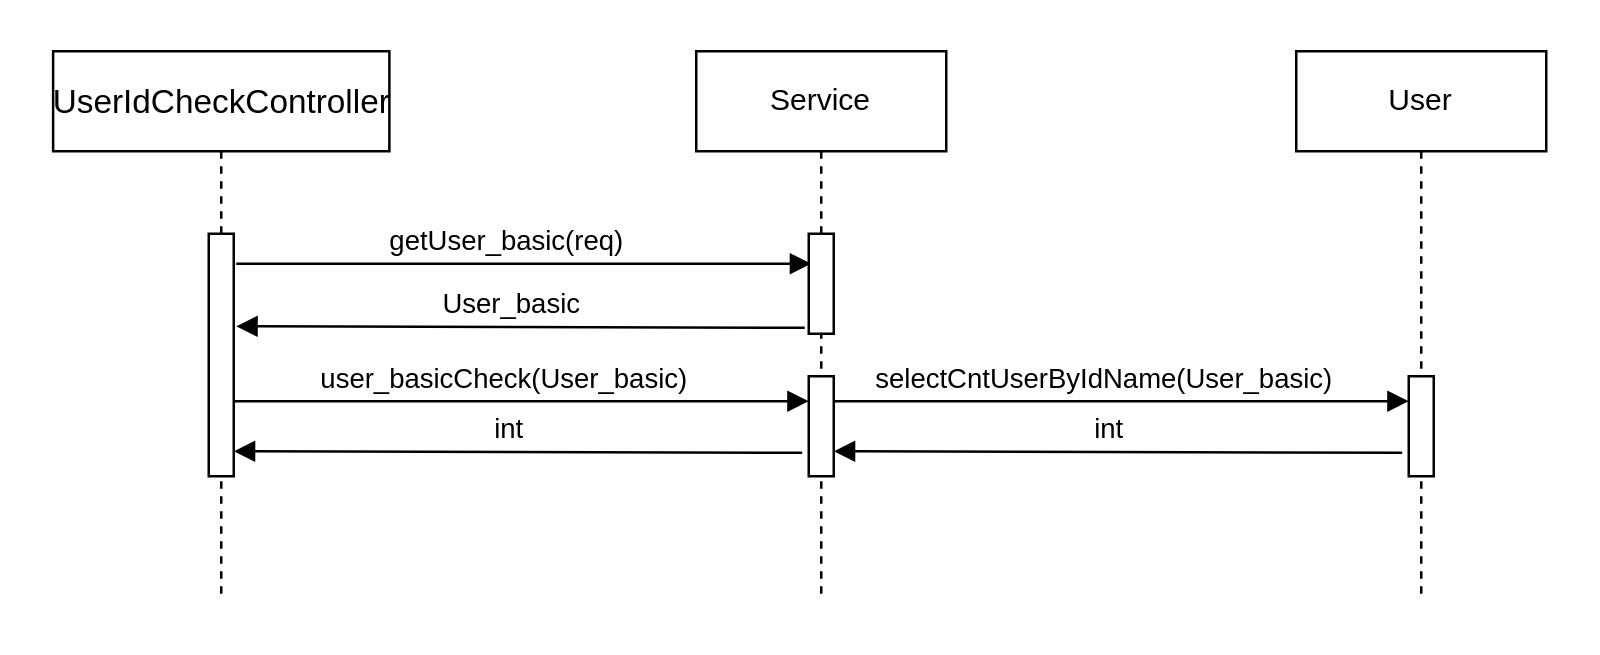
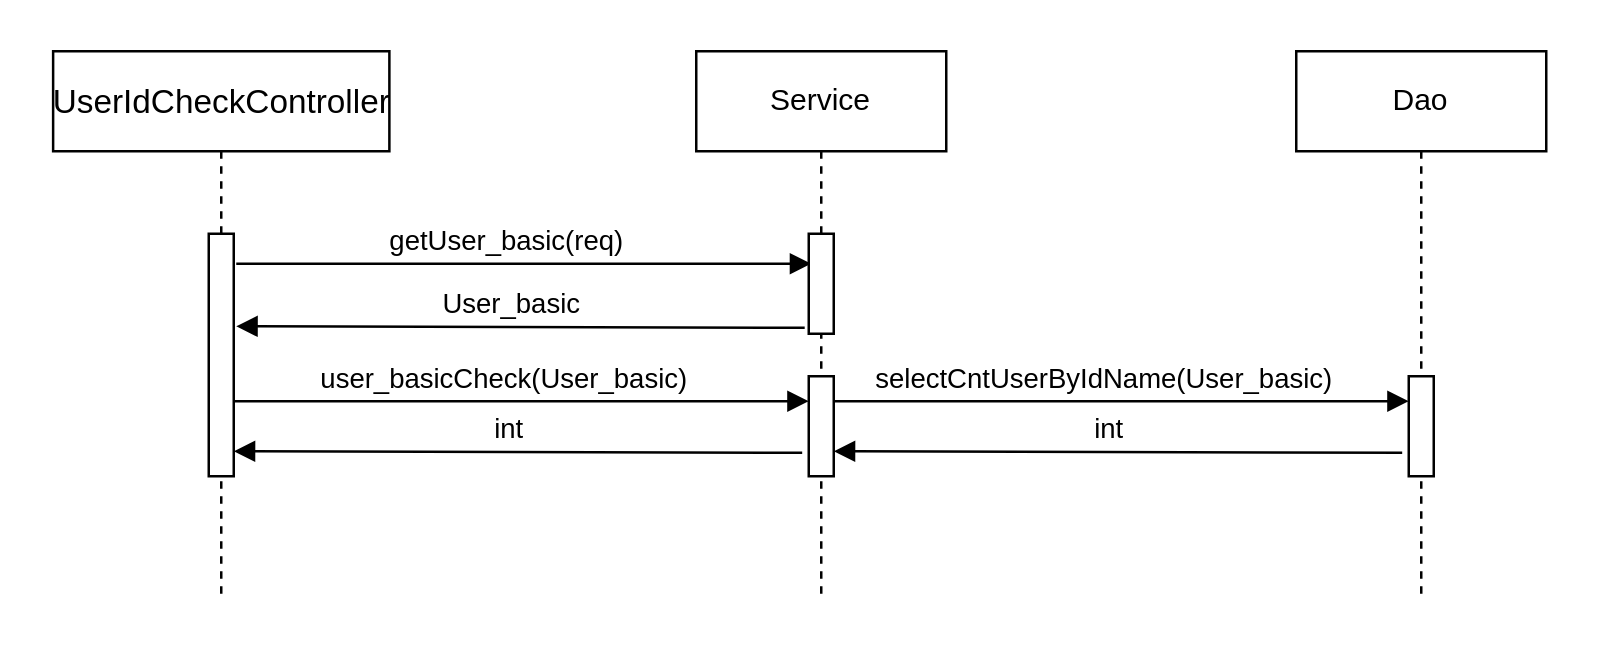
  <mxCell id="0" />
  <mxCell id="1" parent="0" />
- <mxCell id="2" value="User" style="shape=umlLifeline;perimeter=lifelinePerimeter;whiteSpace=wrap;html=1;container=1;collapsible=0;recursiveResize=0;outlineConnect=0;" vertex="1" parent="1"><mxGeometry x="518" y="20" width="100" height="220" as="geometry" /></mxCell>
+ <mxCell id="2" value="Dao" style="shape=umlLifeline;perimeter=lifelinePerimeter;whiteSpace=wrap;html=1;container=1;collapsible=0;recursiveResize=0;outlineConnect=0;" vertex="1" parent="1"><mxGeometry x="518" y="20" width="100" height="220" as="geometry" /></mxCell>
  <mxCell id="3" value="" style="html=1;points=[];perimeter=orthogonalPerimeter;" vertex="1" parent="2"><mxGeometry x="45" y="130" width="10" height="40" as="geometry" /></mxCell>
  <mxCell id="4" value="Service" style="shape=umlLifeline;perimeter=lifelinePerimeter;whiteSpace=wrap;html=1;container=1;collapsible=0;recursiveResize=0;outlineConnect=0;" vertex="1" parent="1"><mxGeometry x="278" y="20" width="100" height="220" as="geometry" /></mxCell>
  <mxCell id="5" value="" style="html=1;points=[];perimeter=orthogonalPerimeter;" vertex="1" parent="4"><mxGeometry x="45" y="130" width="10" height="40" as="geometry" /></mxCell>
  <mxCell id="6" value="&lt;span style=&quot;font-size: 10pt ; font-family: &amp;#34;arial&amp;#34;&quot;&gt;UserIdCheckController&lt;/span&gt;" style="shape=umlLifeline;perimeter=lifelinePerimeter;whiteSpace=wrap;html=1;container=1;collapsible=0;recursiveResize=0;outlineConnect=0;" vertex="1" parent="1"><mxGeometry x="20.75" y="20" width="134.5" height="220" as="geometry" /></mxCell>
  <mxCell id="7" value="" style="html=1;points=[];perimeter=orthogonalPerimeter;" vertex="1" parent="1"><mxGeometry x="83" y="93" width="10" height="97" as="geometry" /></mxCell>
  <mxCell id="8" value="getUser_basic(req)" style="html=1;verticalAlign=bottom;endArrow=block;" edge="1" parent="1"><mxGeometry x="-0.058" width="80" relative="1" as="geometry"><mxPoint x="94" y="105" as="sourcePoint" /><mxPoint x="324" y="105" as="targetPoint" /><mxPoint as="offset" /></mxGeometry></mxCell>
  <mxCell id="9" value="user_basicCheck(User_basic)" style="html=1;verticalAlign=bottom;endArrow=block;" edge="1" parent="1"><mxGeometry x="-0.058" width="80" relative="1" as="geometry"><mxPoint x="93" y="160" as="sourcePoint" /><mxPoint x="323" y="160" as="targetPoint" /><mxPoint as="offset" /></mxGeometry></mxCell>
  <mxCell id="10" value="" style="html=1;points=[];perimeter=orthogonalPerimeter;" vertex="1" parent="1"><mxGeometry x="323" y="93" width="10" height="40" as="geometry" /></mxCell>
  <mxCell id="11" value="User_basic" style="html=1;verticalAlign=bottom;endArrow=block;exitX=-0.162;exitY=0.94;exitDx=0;exitDy=0;exitPerimeter=0;" edge="1" parent="1" source="10"><mxGeometry x="0.033" width="80" relative="1" as="geometry"><mxPoint x="314" y="130" as="sourcePoint" /><mxPoint x="94" y="130" as="targetPoint" /><mxPoint as="offset" /></mxGeometry></mxCell>
  <mxCell id="12" value="selectCntUserByIdName(User_basic)" style="html=1;verticalAlign=bottom;endArrow=block;" edge="1" parent="1"><mxGeometry x="-0.058" width="80" relative="1" as="geometry"><mxPoint x="333" y="160" as="sourcePoint" /><mxPoint x="563" y="160" as="targetPoint" /><mxPoint as="offset" /></mxGeometry></mxCell>
  <mxCell id="13" value="int" style="html=1;verticalAlign=bottom;endArrow=block;exitX=-0.162;exitY=0.94;exitDx=0;exitDy=0;exitPerimeter=0;" edge="1" parent="1"><mxGeometry x="0.033" width="80" relative="1" as="geometry"><mxPoint x="320.38" y="180.6" as="sourcePoint" /><mxPoint x="93" y="180" as="targetPoint" /><mxPoint as="offset" /></mxGeometry></mxCell>
  <mxCell id="14" value="int" style="html=1;verticalAlign=bottom;endArrow=block;exitX=-0.162;exitY=0.94;exitDx=0;exitDy=0;exitPerimeter=0;" edge="1" parent="1"><mxGeometry x="0.033" width="80" relative="1" as="geometry"><mxPoint x="560.38" y="180.6" as="sourcePoint" /><mxPoint x="333" y="180" as="targetPoint" /><mxPoint as="offset" /></mxGeometry></mxCell>
